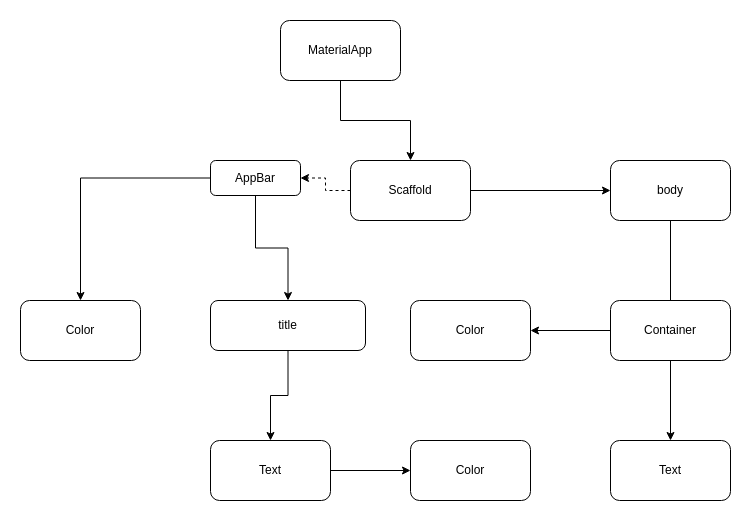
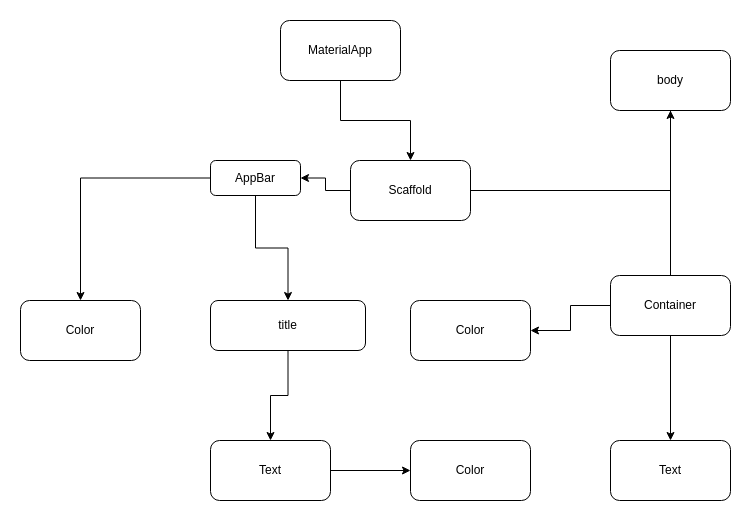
  <mxCell id="0" />
  <mxCell id="1" parent="0" />
  <mxCell id="2" value="" style="edgeStyle=orthogonalEdgeStyle;rounded=0;orthogonalLoop=1;jettySize=auto;html=1;" edge="1" parent="1" source="3" target="6"><mxGeometry relative="1" as="geometry" /></mxCell>
  <mxCell id="3" value="MaterialApp" style="rounded=1;whiteSpace=wrap;html=1;" vertex="1" parent="1"><mxGeometry x="280" y="20" width="120" height="60" as="geometry" /></mxCell>
- <mxCell id="4" value="" style="edgeStyle=orthogonalEdgeStyle;rounded=0;orthogonalLoop=1;jettySize=auto;html=1;dashed=1;" edge="1" parent="1" source="6" target="9"><mxGeometry relative="1" as="geometry" /></mxCell>
+ <mxCell id="4" value="" style="edgeStyle=orthogonalEdgeStyle;rounded=0;orthogonalLoop=1;jettySize=auto;html=1;" edge="1" parent="1" source="6" target="9"><mxGeometry relative="1" as="geometry" /></mxCell>
  <mxCell id="5" value="" style="edgeStyle=orthogonalEdgeStyle;rounded=0;orthogonalLoop=1;jettySize=auto;html=1;" edge="1" parent="1" source="6" target="15"><mxGeometry relative="1" as="geometry" /></mxCell>
  <mxCell id="6" value="Scaffold" style="whiteSpace=wrap;html=1;rounded=1;" vertex="1" parent="1"><mxGeometry x="350" y="160" width="120" height="60" as="geometry" /></mxCell>
  <mxCell id="7" value="" style="edgeStyle=orthogonalEdgeStyle;rounded=0;orthogonalLoop=1;jettySize=auto;html=1;" edge="1" parent="1" source="9" target="11"><mxGeometry relative="1" as="geometry" /></mxCell>
  <mxCell id="8" value="" style="edgeStyle=orthogonalEdgeStyle;rounded=0;orthogonalLoop=1;jettySize=auto;html=1;" edge="1" parent="1" source="9" target="21"><mxGeometry relative="1" as="geometry" /></mxCell>
  <mxCell id="9" value="AppBar" style="whiteSpace=wrap;html=1;rounded=1;" vertex="1" parent="1"><mxGeometry x="210" y="160" width="90" height="35" as="geometry" /></mxCell>
  <mxCell id="10" value="" style="edgeStyle=orthogonalEdgeStyle;rounded=0;orthogonalLoop=1;jettySize=auto;html=1;" edge="1" parent="1" source="11" target="13"><mxGeometry relative="1" as="geometry" /></mxCell>
  <mxCell id="11" value="title&lt;br&gt;" style="whiteSpace=wrap;html=1;rounded=1;" vertex="1" parent="1"><mxGeometry x="210" y="300" width="155" height="50" as="geometry" /></mxCell>
  <mxCell id="12" value="" style="edgeStyle=orthogonalEdgeStyle;rounded=0;orthogonalLoop=1;jettySize=auto;html=1;" edge="1" parent="1" source="13" target="22"><mxGeometry relative="1" as="geometry" /></mxCell>
  <mxCell id="13" value="Text&lt;br&gt;" style="whiteSpace=wrap;html=1;rounded=1;" vertex="1" parent="1"><mxGeometry x="210" y="440" width="120" height="60" as="geometry" /></mxCell>
  <mxCell id="14" value="" style="edgeStyle=orthogonalEdgeStyle;rounded=0;orthogonalLoop=1;jettySize=auto;html=1;endArrow=none;" edge="1" parent="1" source="15" target="18"><mxGeometry relative="1" as="geometry" /></mxCell>
- <mxCell id="15" value="body" style="whiteSpace=wrap;html=1;rounded=1;" vertex="1" parent="1"><mxGeometry x="610" y="160" width="120" height="60" as="geometry" /></mxCell>
+ <mxCell id="15" value="body" style="whiteSpace=wrap;html=1;rounded=1;" vertex="1" parent="1"><mxGeometry x="610" y="50" width="120" height="60" as="geometry" /></mxCell>
  <mxCell id="16" value="" style="edgeStyle=orthogonalEdgeStyle;rounded=0;orthogonalLoop=1;jettySize=auto;html=1;" edge="1" parent="1" source="18" target="19"><mxGeometry relative="1" as="geometry" /></mxCell>
  <mxCell id="17" value="" style="edgeStyle=orthogonalEdgeStyle;rounded=0;orthogonalLoop=1;jettySize=auto;html=1;" edge="1" parent="1" source="18" target="20"><mxGeometry relative="1" as="geometry" /></mxCell>
- <mxCell id="18" value="Container" style="whiteSpace=wrap;html=1;rounded=1;" vertex="1" parent="1"><mxGeometry x="610" y="300" width="120" height="60" as="geometry" /></mxCell>
+ <mxCell id="18" value="Container" style="whiteSpace=wrap;html=1;rounded=1;" vertex="1" parent="1"><mxGeometry x="610" y="275" width="120" height="60" as="geometry" /></mxCell>
  <mxCell id="19" value="Text" style="whiteSpace=wrap;html=1;rounded=1;" vertex="1" parent="1"><mxGeometry x="610" y="440" width="120" height="60" as="geometry" /></mxCell>
  <mxCell id="20" value="Color" style="whiteSpace=wrap;html=1;rounded=1;" vertex="1" parent="1"><mxGeometry x="410" y="300" width="120" height="60" as="geometry" /></mxCell>
  <mxCell id="21" value="Color" style="whiteSpace=wrap;html=1;rounded=1;" vertex="1" parent="1"><mxGeometry x="20" y="300" width="120" height="60" as="geometry" /></mxCell>
  <mxCell id="22" value="Color" style="whiteSpace=wrap;html=1;rounded=1;" vertex="1" parent="1"><mxGeometry x="410" y="440" width="120" height="60" as="geometry" /></mxCell>
